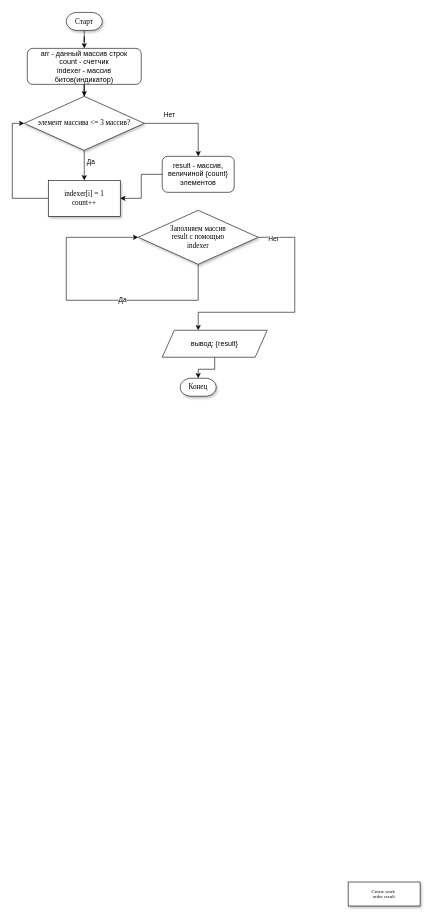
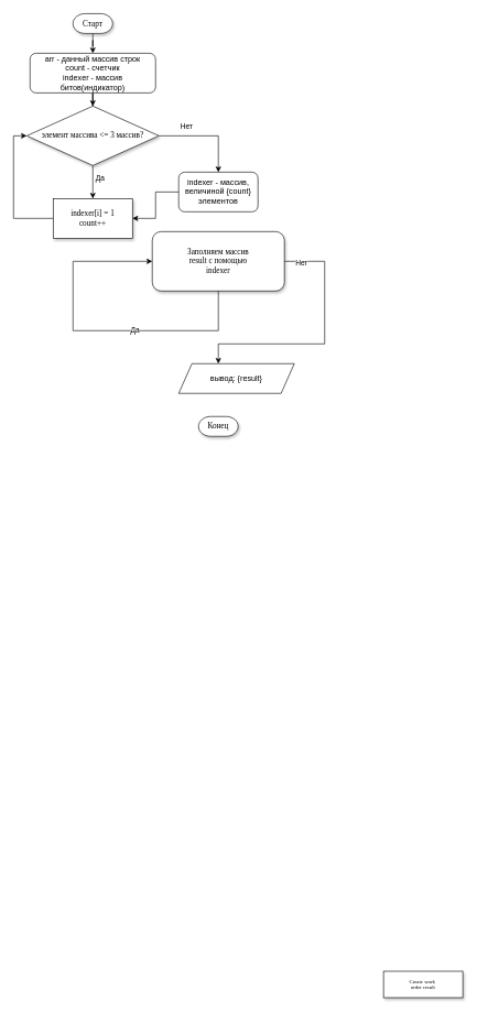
  <mxCell id="0" />
  <mxCell id="1" parent="0" />
  <mxCell id="2" value="Create work&amp;nbsp;&lt;div&gt;order result&lt;/div&gt;" style="whiteSpace=wrap;html=1;rounded=0;shadow=1;labelBackgroundColor=none;strokeWidth=1;fontFamily=Verdana;fontSize=8;align=center;" parent="1" vertex="1"><mxGeometry x="580" y="1470" width="120" height="40" as="geometry" /></mxCell>
  <mxCell id="3" value="" style="edgeStyle=orthogonalEdgeStyle;rounded=0;orthogonalLoop=1;jettySize=auto;html=1;" edge="1" parent="1" source="4" target="6"><mxGeometry relative="1" as="geometry" /></mxCell>
  <mxCell id="4" value="&lt;font style=&quot;font-size: 12px;&quot;&gt;Старт&lt;/font&gt;" style="strokeWidth=1;html=1;shape=mxgraph.flowchart.terminator;whiteSpace=wrap;rounded=0;shadow=1;labelBackgroundColor=none;fontFamily=Verdana;fontSize=8;align=center;" vertex="1" parent="1"><mxGeometry x="110" y="20" width="60" height="30" as="geometry" /></mxCell>
  <mxCell id="5" value="" style="edgeStyle=orthogonalEdgeStyle;rounded=0;orthogonalLoop=1;jettySize=auto;html=1;" edge="1" parent="1" source="6" target="11"><mxGeometry relative="1" as="geometry" /></mxCell>
  <mxCell id="6" value="arr - данный массив строк&lt;br&gt;count - счетчик&lt;br&gt;indexer - массив битов(индикатор)" style="rounded=1;whiteSpace=wrap;html=1;align=center;" vertex="1" parent="1"><mxGeometry x="45" y="80" width="190" height="60" as="geometry" /></mxCell>
  <mxCell id="7" style="edgeStyle=orthogonalEdgeStyle;rounded=0;orthogonalLoop=1;jettySize=auto;html=1;" edge="1" parent="1" source="11"><mxGeometry relative="1" as="geometry"><mxPoint x="140" y="300" as="targetPoint" /></mxGeometry></mxCell>
  <mxCell id="8" value="Да" style="edgeLabel;html=1;align=center;verticalAlign=middle;resizable=0;points=[];" vertex="1" connectable="0" parent="7"><mxGeometry x="-0.275" y="2" relative="1" as="geometry"><mxPoint x="8" as="offset" /></mxGeometry></mxCell>
  <mxCell id="9" style="edgeStyle=orthogonalEdgeStyle;rounded=0;orthogonalLoop=1;jettySize=auto;html=1;" edge="1" parent="1" source="11" target="15"><mxGeometry relative="1" as="geometry"><mxPoint x="380" y="260" as="targetPoint" /></mxGeometry></mxCell>
  <mxCell id="10" value="Нет" style="edgeLabel;html=1;align=center;verticalAlign=middle;resizable=0;points=[];" vertex="1" connectable="0" parent="9"><mxGeometry x="-0.587" relative="1" as="geometry"><mxPoint x="11" y="-15" as="offset" /></mxGeometry></mxCell>
  <mxCell id="11" value="&lt;font style=&quot;font-size: 12px;&quot;&gt;элемент массива &amp;lt;= 3 массив?&lt;/font&gt;" style="rhombus;whiteSpace=wrap;html=1;rounded=0;shadow=1;labelBackgroundColor=none;strokeWidth=1;fontFamily=Verdana;fontSize=8;align=center;" vertex="1" parent="1"><mxGeometry x="40" y="160" width="200" height="90" as="geometry" /></mxCell>
  <mxCell id="12" style="edgeStyle=orthogonalEdgeStyle;rounded=0;orthogonalLoop=1;jettySize=auto;html=1;entryX=0;entryY=0.5;entryDx=0;entryDy=0;" edge="1" parent="1" source="13" target="11"><mxGeometry relative="1" as="geometry"><Array as="points"><mxPoint x="20" y="330" /><mxPoint x="20" y="205" /></Array></mxGeometry></mxCell>
  <mxCell id="13" value="&lt;span style=&quot;font-size: 12px;&quot;&gt;indexer[i] = 1&lt;br&gt;count++&lt;br&gt;&lt;/span&gt;" style="rounded=0;whiteSpace=wrap;html=1;shadow=1;labelBackgroundColor=none;strokeWidth=1;fontFamily=Verdana;fontSize=8;align=center;" vertex="1" parent="1"><mxGeometry x="80" y="300" width="120" height="60" as="geometry" /></mxCell>
  <mxCell id="14" value="" style="edgeStyle=orthogonalEdgeStyle;rounded=0;orthogonalLoop=1;jettySize=auto;html=1;" edge="1" parent="1" source="15" target="13"><mxGeometry relative="1" as="geometry" /></mxCell>
- <mxCell id="15" value="result - массив, величиной {count} элементов" style="rounded=1;whiteSpace=wrap;html=1;" vertex="1" parent="1"><mxGeometry x="270" y="260" width="120" height="60" as="geometry" /></mxCell>
+ <mxCell id="15" value="indexer - массив, величиной {count} элементов" style="rounded=1;whiteSpace=wrap;html=1;" vertex="1" parent="1"><mxGeometry x="270" y="260" width="120" height="60" as="geometry" /></mxCell>
  <mxCell id="16" style="edgeStyle=orthogonalEdgeStyle;rounded=0;orthogonalLoop=1;jettySize=auto;html=1;entryX=0;entryY=0.5;entryDx=0;entryDy=0;" edge="1" parent="1" source="20" target="20"><mxGeometry relative="1" as="geometry"><mxPoint x="230" y="560" as="targetPoint" /><Array as="points"><mxPoint x="330" y="500" /><mxPoint x="110" y="500" /><mxPoint x="110" y="395" /></Array></mxGeometry></mxCell>
  <mxCell id="17" value="Да" style="edgeLabel;html=1;align=center;verticalAlign=middle;resizable=0;points=[];" vertex="1" connectable="0" parent="16"><mxGeometry x="-0.259" y="-1" relative="1" as="geometry"><mxPoint as="offset" /></mxGeometry></mxCell>
  <mxCell id="18" style="edgeStyle=orthogonalEdgeStyle;rounded=0;orthogonalLoop=1;jettySize=auto;html=1;" edge="1" parent="1" source="20" target="22"><mxGeometry relative="1" as="geometry"><mxPoint x="400" y="530" as="targetPoint" /><Array as="points"><mxPoint x="491" y="395" /><mxPoint x="491" y="520" /><mxPoint x="330" y="520" /></Array></mxGeometry></mxCell>
  <mxCell id="19" value="Нет" style="edgeLabel;html=1;align=center;verticalAlign=middle;resizable=0;points=[];" vertex="1" connectable="0" parent="18"><mxGeometry x="-0.867" y="-2" relative="1" as="geometry"><mxPoint as="offset" /></mxGeometry></mxCell>
- <mxCell id="20" value="&lt;font style=&quot;font-size: 12px;&quot;&gt;Заполняем массив &lt;br&gt;result с помощью &lt;br&gt;indexer&lt;br&gt;&lt;/font&gt;" style="rhombus;whiteSpace=wrap;html=1;rounded=0;shadow=1;labelBackgroundColor=none;strokeWidth=1;fontFamily=Verdana;fontSize=8;align=center;" vertex="1" parent="1"><mxGeometry x="230" y="350" width="200" height="90" as="geometry" /></mxCell>
- <mxCell id="21" value="" style="edgeStyle=orthogonalEdgeStyle;rounded=0;orthogonalLoop=1;jettySize=auto;html=1;" edge="1" parent="1" source="22" target="23"><mxGeometry relative="1" as="geometry" /></mxCell>
+ <mxCell id="20" value="&lt;font style=&quot;font-size: 12px;&quot;&gt;Заполняем массив &lt;br&gt;result с помощью &lt;br&gt;indexer&lt;br&gt;&lt;/font&gt;" style="whiteSpace=wrap;html=1;shadow=1;labelBackgroundColor=none;strokeWidth=1;fontFamily=Verdana;fontSize=8;align=center;rounded=1;" vertex="1" parent="1"><mxGeometry x="230" y="350" width="200" height="90" as="geometry" /></mxCell>
  <mxCell id="22" value="вывод: {result}" style="shape=parallelogram;perimeter=parallelogramPerimeter;whiteSpace=wrap;html=1;fixedSize=1;" vertex="1" parent="1"><mxGeometry x="270" y="550" width="175" height="45" as="geometry" /></mxCell>
  <mxCell id="23" value="&lt;font style=&quot;font-size: 12px;&quot;&gt;Конец&lt;br&gt;&lt;/font&gt;" style="strokeWidth=1;html=1;shape=mxgraph.flowchart.terminator;whiteSpace=wrap;rounded=0;shadow=1;labelBackgroundColor=none;fontFamily=Verdana;fontSize=8;align=center;" vertex="1" parent="1"><mxGeometry x="300" y="630" width="60" height="30" as="geometry" /></mxCell>
